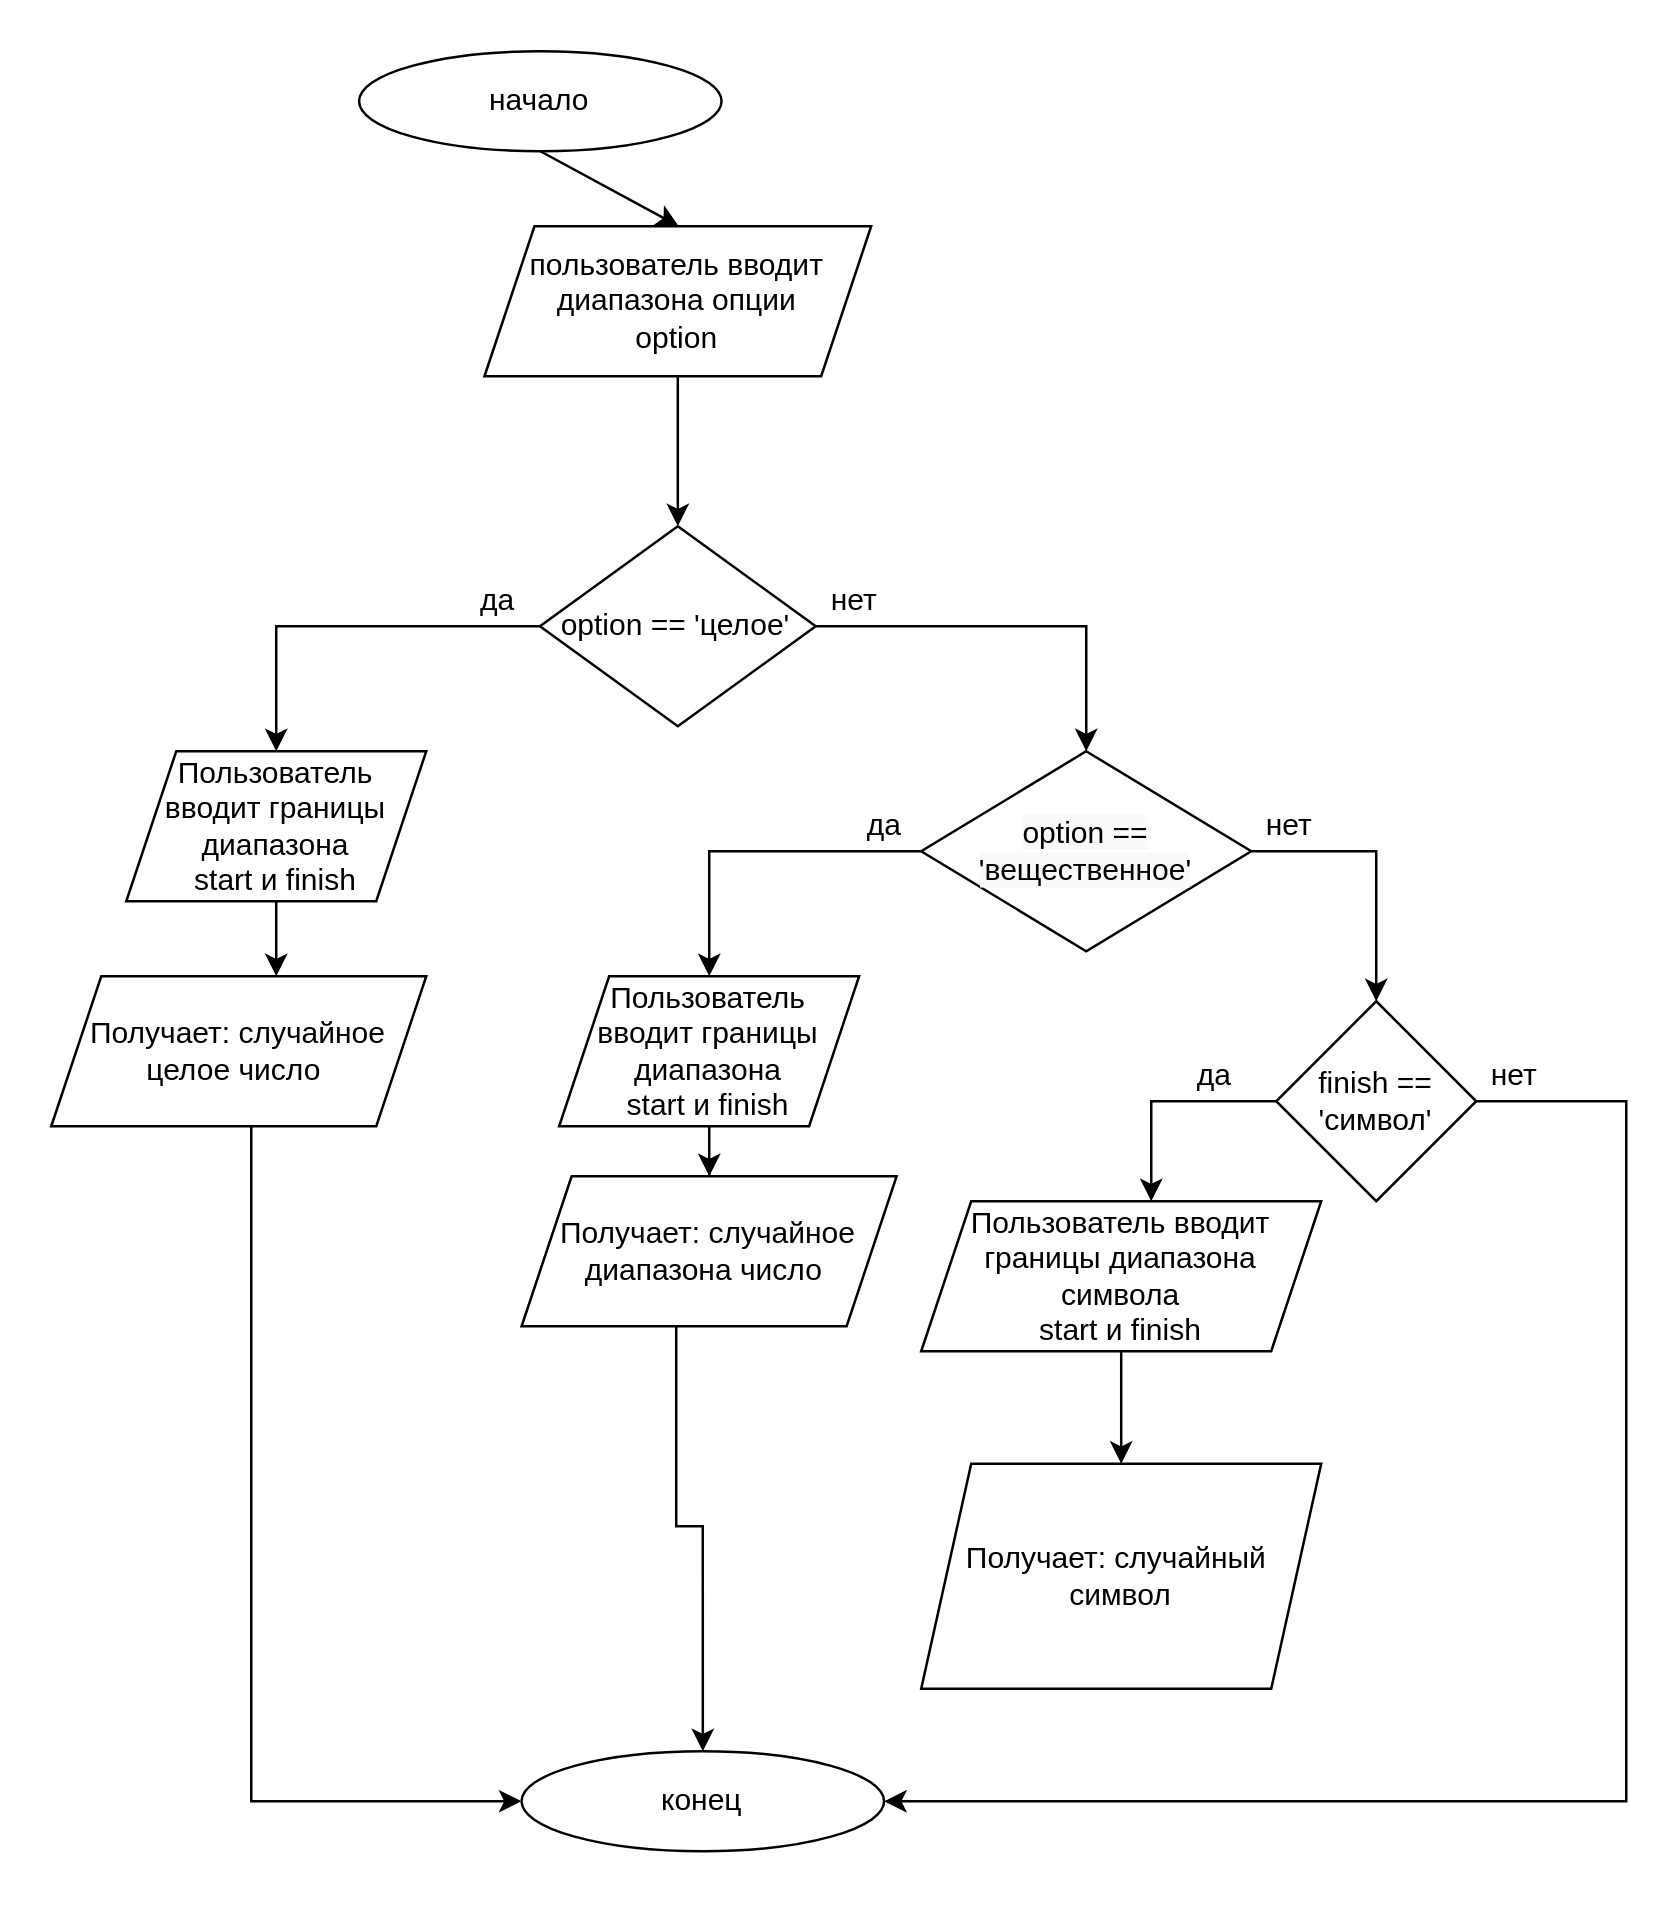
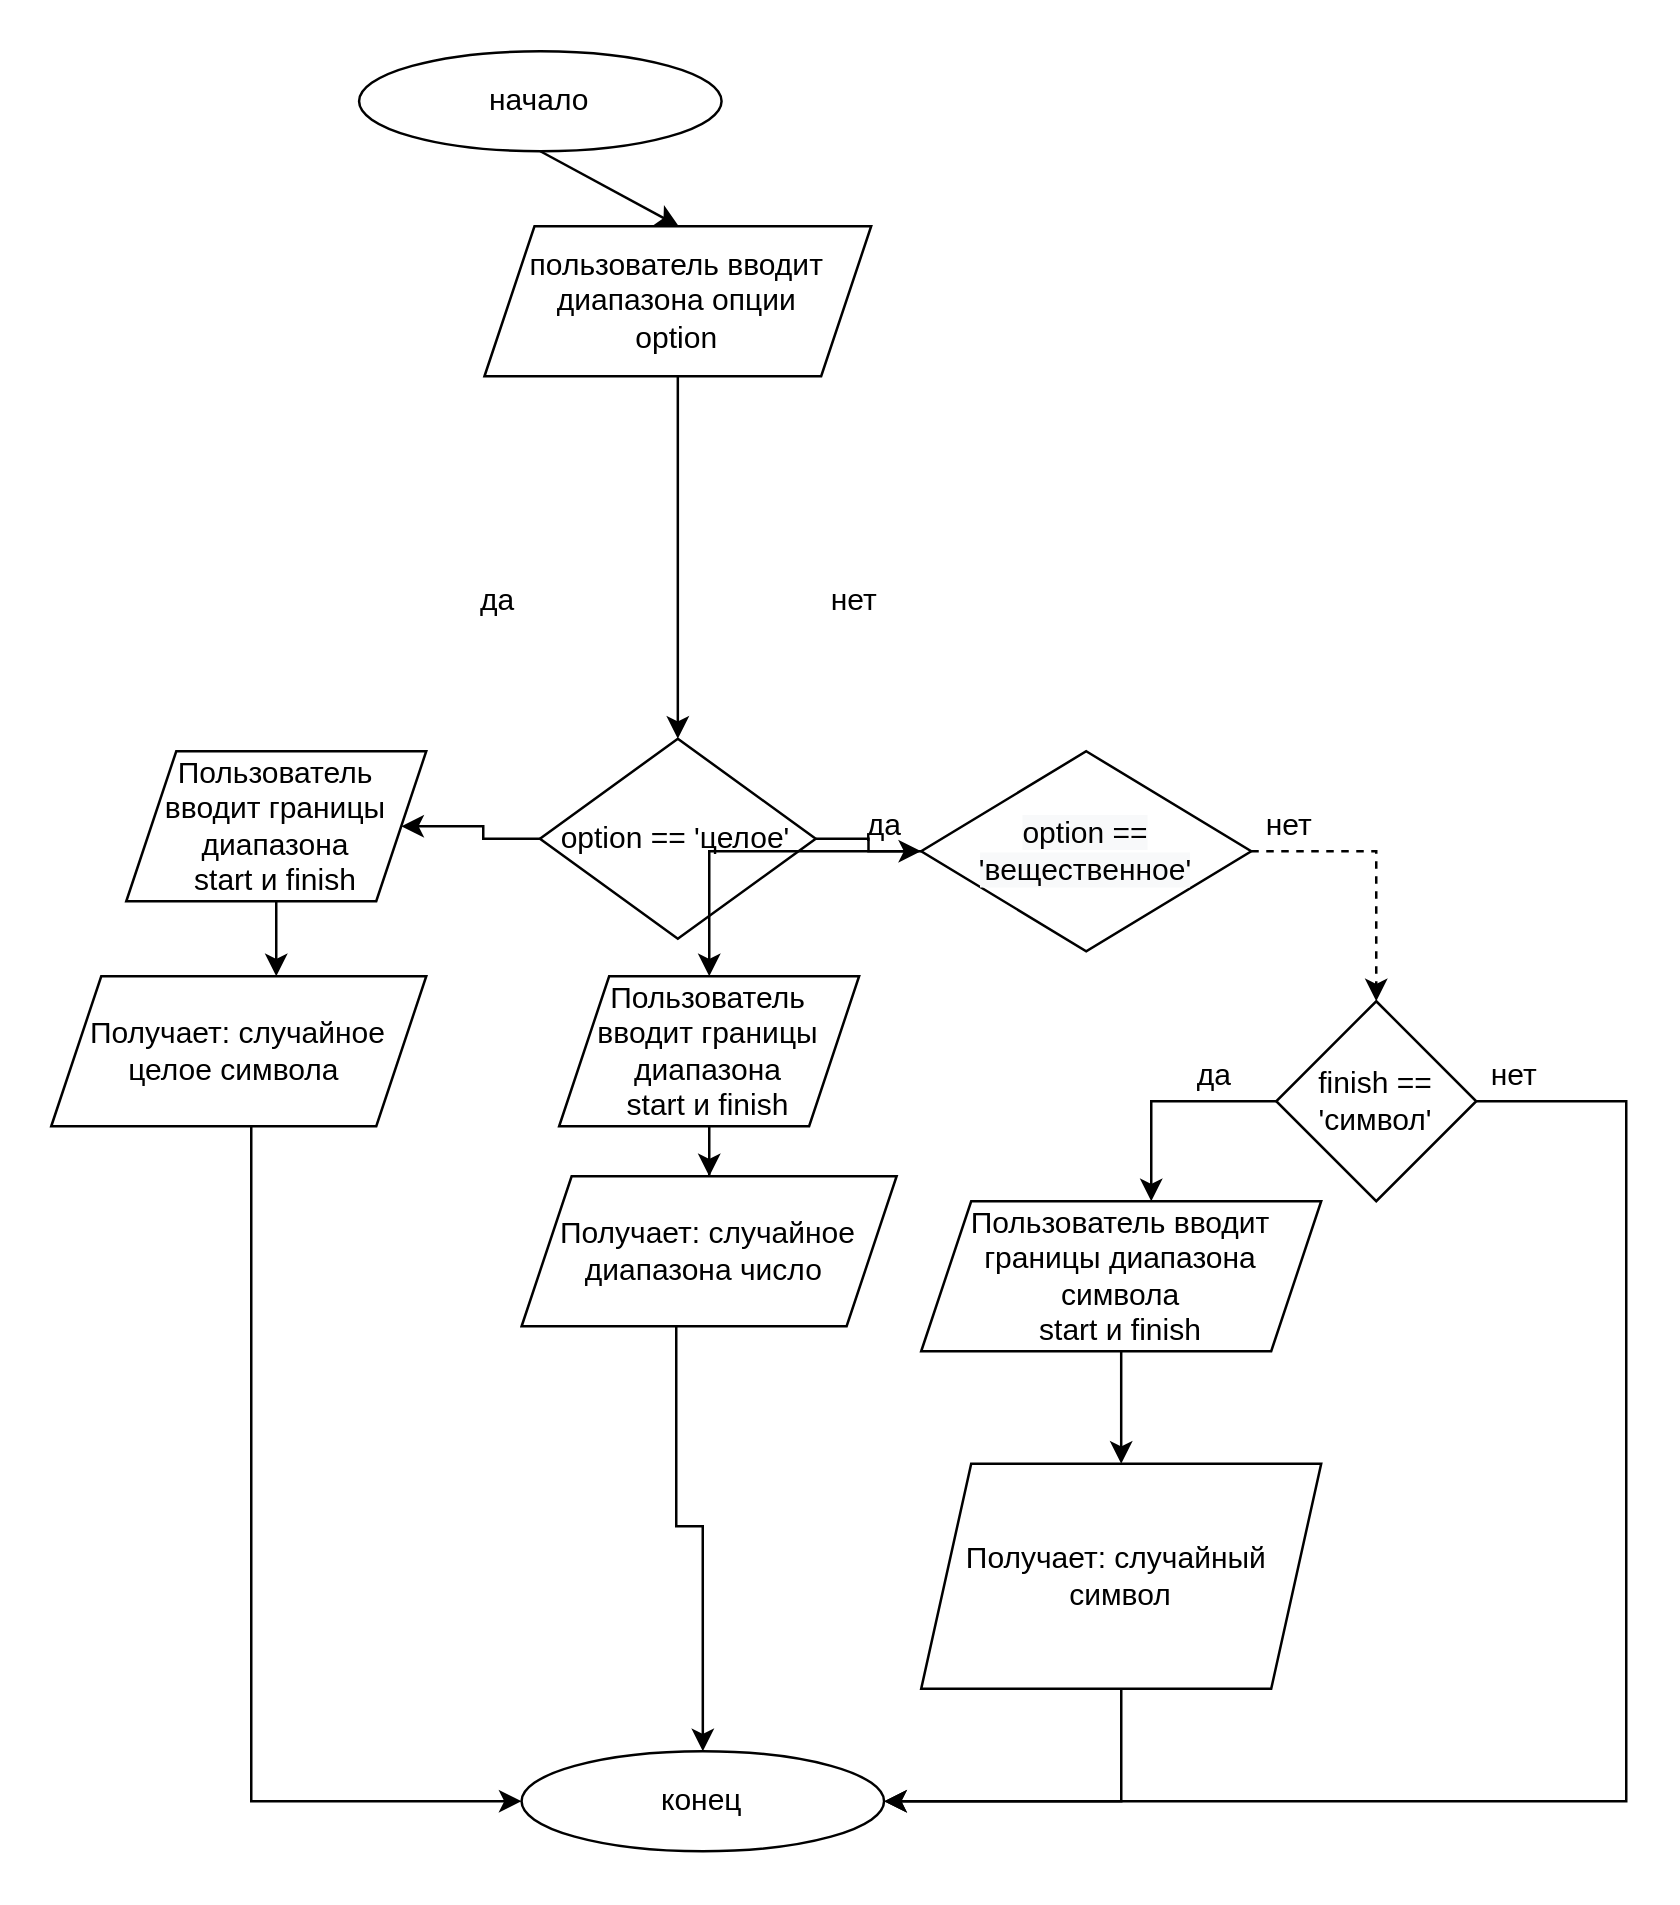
  <mxCell id="0" />
  <mxCell id="1" parent="0" />
  <mxCell id="2" value="начало" style="ellipse;whiteSpace=wrap;html=1;" parent="1" vertex="1"><mxGeometry x="143.13" y="20" width="145" height="40" as="geometry" /></mxCell>
  <mxCell id="3" value="" style="edgeStyle=orthogonalEdgeStyle;rounded=0;orthogonalLoop=1;jettySize=auto;html=1;" edge="1" parent="1" source="4" target="9"><mxGeometry relative="1" as="geometry" /></mxCell>
  <mxCell id="4" value="пользователь вводит диапазона опции&lt;br&gt;option" style="shape=parallelogram;perimeter=parallelogramPerimeter;whiteSpace=wrap;html=1;fixedSize=1;" parent="1" vertex="1"><mxGeometry x="193.29" y="90" width="154.68" height="60" as="geometry" /></mxCell>
  <mxCell id="5" value="" style="endArrow=classic;html=1;rounded=0;exitX=0.5;exitY=1;exitDx=0;exitDy=0;" parent="1" source="2" edge="1"><mxGeometry width="50" height="50" relative="1" as="geometry"><mxPoint x="300" y="310" as="sourcePoint" /><mxPoint x="271" y="90" as="targetPoint" /><Array as="points" /></mxGeometry></mxCell>
  <mxCell id="6" value="конец" style="ellipse;whiteSpace=wrap;html=1;" parent="1" vertex="1"><mxGeometry x="208.13" y="700" width="145" height="40" as="geometry" /></mxCell>
  <mxCell id="7" value="" style="edgeStyle=orthogonalEdgeStyle;rounded=0;orthogonalLoop=1;jettySize=auto;html=1;" edge="1" parent="1" source="9" target="11"><mxGeometry relative="1" as="geometry" /></mxCell>
  <mxCell id="8" value="" style="edgeStyle=orthogonalEdgeStyle;rounded=0;orthogonalLoop=1;jettySize=auto;html=1;" edge="1" parent="1" source="9" target="15"><mxGeometry relative="1" as="geometry" /></mxCell>
- <mxCell id="9" value="option == 'целое'" style="rhombus;whiteSpace=wrap;html=1;" vertex="1" parent="1"><mxGeometry x="215.48" y="210" width="110.31" height="80" as="geometry" /></mxCell>
+ <mxCell id="9" value="option == 'целое'" style="rhombus;whiteSpace=wrap;html=1;" vertex="1" parent="1"><mxGeometry x="215.48" y="295" width="110.31" height="80" as="geometry" /></mxCell>
  <mxCell id="10" value="" style="edgeStyle=orthogonalEdgeStyle;rounded=0;orthogonalLoop=1;jettySize=auto;html=1;" edge="1" parent="1" source="11" target="18"><mxGeometry relative="1" as="geometry"><Array as="points"><mxPoint x="110" y="390" /><mxPoint x="110" y="390" /></Array></mxGeometry></mxCell>
  <mxCell id="11" value="Пользователь вводит границы диапазона&lt;br&gt;start и finish" style="shape=parallelogram;perimeter=parallelogramPerimeter;whiteSpace=wrap;html=1;fixedSize=1;" vertex="1" parent="1"><mxGeometry x="50.005" y="300" width="120" height="60" as="geometry" /></mxCell>
  <mxCell id="12" value="да&amp;nbsp;" style="text;html=1;align=center;verticalAlign=middle;resizable=0;points=[];autosize=1;strokeColor=none;fillColor=none;" vertex="1" parent="1"><mxGeometry x="185.48" y="230" width="30" height="20" as="geometry" /></mxCell>
  <mxCell id="13" value="" style="edgeStyle=orthogonalEdgeStyle;rounded=0;orthogonalLoop=1;jettySize=auto;html=1;" edge="1" parent="1" source="15" target="20"><mxGeometry relative="1" as="geometry" /></mxCell>
- <mxCell id="14" value="" style="edgeStyle=orthogonalEdgeStyle;rounded=0;orthogonalLoop=1;jettySize=auto;html=1;" edge="1" parent="1" source="15" target="26"><mxGeometry relative="1" as="geometry" /></mxCell>
+ <mxCell id="14" value="" style="edgeStyle=orthogonalEdgeStyle;rounded=0;orthogonalLoop=1;jettySize=auto;html=1;dashed=1;" edge="1" parent="1" source="15" target="26"><mxGeometry relative="1" as="geometry" /></mxCell>
  <mxCell id="15" value="&lt;span style=&quot;background-color: rgb(248 , 249 , 250)&quot;&gt;option == 'вещественное'&lt;/span&gt;" style="rhombus;whiteSpace=wrap;html=1;rotation=0;" vertex="1" parent="1"><mxGeometry x="367.98" y="300" width="132.02" height="80" as="geometry" /></mxCell>
  <mxCell id="16" value="нет" style="text;html=1;align=center;verticalAlign=middle;resizable=0;points=[];autosize=1;strokeColor=none;fillColor=none;" vertex="1" parent="1"><mxGeometry x="325.79" y="230" width="30" height="20" as="geometry" /></mxCell>
  <mxCell id="17" style="edgeStyle=orthogonalEdgeStyle;rounded=0;orthogonalLoop=1;jettySize=auto;html=1;entryX=0;entryY=0.5;entryDx=0;entryDy=0;" edge="1" parent="1" source="18" target="6"><mxGeometry relative="1" as="geometry"><mxPoint x="110.005" y="650" as="targetPoint" /><Array as="points"><mxPoint x="100" y="720" /></Array></mxGeometry></mxCell>
- <mxCell id="18" value="Получает: случайное целое число&amp;nbsp;" style="shape=parallelogram;perimeter=parallelogramPerimeter;whiteSpace=wrap;html=1;fixedSize=1;" vertex="1" parent="1"><mxGeometry x="20" y="390" width="150.01" height="60" as="geometry" /></mxCell>
+ <mxCell id="18" value="Получает: случайное целое символа&amp;nbsp;" style="shape=parallelogram;perimeter=parallelogramPerimeter;whiteSpace=wrap;html=1;fixedSize=1;" vertex="1" parent="1"><mxGeometry x="20" y="390" width="150.01" height="60" as="geometry" /></mxCell>
  <mxCell id="19" value="" style="edgeStyle=orthogonalEdgeStyle;rounded=0;orthogonalLoop=1;jettySize=auto;html=1;" edge="1" parent="1" source="20" target="22"><mxGeometry relative="1" as="geometry" /></mxCell>
  <mxCell id="20" value="Пользователь вводит границы диапазона&lt;br&gt;start и finish" style="shape=parallelogram;perimeter=parallelogramPerimeter;whiteSpace=wrap;html=1;fixedSize=1;" vertex="1" parent="1"><mxGeometry x="223.155" y="390" width="120" height="60" as="geometry" /></mxCell>
  <mxCell id="21" style="edgeStyle=orthogonalEdgeStyle;rounded=0;orthogonalLoop=1;jettySize=auto;html=1;entryX=0.5;entryY=0;entryDx=0;entryDy=0;" edge="1" parent="1" source="22" target="6"><mxGeometry relative="1" as="geometry"><mxPoint x="270" y="610" as="targetPoint" /><Array as="points"><mxPoint x="270" y="610" /></Array></mxGeometry></mxCell>
  <mxCell id="22" value="Получает: случайное диапазона число&amp;nbsp;" style="shape=parallelogram;perimeter=parallelogramPerimeter;whiteSpace=wrap;html=1;fixedSize=1;" vertex="1" parent="1"><mxGeometry x="208.15" y="470" width="150" height="60" as="geometry" /></mxCell>
  <mxCell id="23" value="да" style="text;html=1;align=center;verticalAlign=middle;resizable=0;points=[];autosize=1;strokeColor=none;fillColor=none;" vertex="1" parent="1"><mxGeometry x="337.98" y="320" width="30" height="20" as="geometry" /></mxCell>
  <mxCell id="24" value="" style="edgeStyle=orthogonalEdgeStyle;rounded=0;orthogonalLoop=1;jettySize=auto;html=1;" edge="1" parent="1" source="26" target="29"><mxGeometry relative="1" as="geometry"><Array as="points"><mxPoint x="460" y="440" /></Array></mxGeometry></mxCell>
  <mxCell id="25" style="edgeStyle=orthogonalEdgeStyle;rounded=0;orthogonalLoop=1;jettySize=auto;html=1;entryX=1;entryY=0.5;entryDx=0;entryDy=0;" edge="1" parent="1" source="26" target="6"><mxGeometry relative="1" as="geometry"><Array as="points"><mxPoint x="650" y="440" /><mxPoint x="650" y="720" /></Array></mxGeometry></mxCell>
  <mxCell id="26" value="&lt;span&gt;finish == 'символ'&lt;/span&gt;" style="rhombus;whiteSpace=wrap;html=1;" vertex="1" parent="1"><mxGeometry x="510" y="400" width="80" height="80" as="geometry" /></mxCell>
  <mxCell id="27" value="нет" style="text;html=1;align=center;verticalAlign=middle;resizable=0;points=[];autosize=1;strokeColor=none;fillColor=none;" vertex="1" parent="1"><mxGeometry x="500" y="320" width="30" height="20" as="geometry" /></mxCell>
  <mxCell id="28" value="" style="edgeStyle=orthogonalEdgeStyle;rounded=0;orthogonalLoop=1;jettySize=auto;html=1;" edge="1" parent="1" source="29" target="33"><mxGeometry relative="1" as="geometry" /></mxCell>
  <mxCell id="29" value="Пользователь вводит границы диапазона символа&lt;br&gt;start и finish" style="shape=parallelogram;perimeter=parallelogramPerimeter;whiteSpace=wrap;html=1;fixedSize=1;" vertex="1" parent="1"><mxGeometry x="367.98" y="480" width="160" height="60" as="geometry" /></mxCell>
  <mxCell id="30" value="да" style="text;html=1;align=center;verticalAlign=middle;resizable=0;points=[];autosize=1;strokeColor=none;fillColor=none;" vertex="1" parent="1"><mxGeometry x="470" y="420" width="30" height="20" as="geometry" /></mxCell>
  <mxCell id="31" value="нет" style="text;html=1;align=center;verticalAlign=middle;resizable=0;points=[];autosize=1;strokeColor=none;fillColor=none;" vertex="1" parent="1"><mxGeometry x="590" y="420" width="30" height="20" as="geometry" /></mxCell>
+ <mxCell id="32" style="edgeStyle=orthogonalEdgeStyle;rounded=0;orthogonalLoop=1;jettySize=auto;html=1;entryX=1;entryY=0.5;entryDx=0;entryDy=0;" edge="1" parent="1" source="33" target="6"><mxGeometry relative="1" as="geometry"><Array as="points"><mxPoint x="448" y="720" /></Array></mxGeometry></mxCell>
  <mxCell id="33" value="Получает: случайный&amp;nbsp; символ" style="shape=parallelogram;perimeter=parallelogramPerimeter;whiteSpace=wrap;html=1;fixedSize=1;" vertex="1" parent="1"><mxGeometry x="367.98" y="585" width="160" height="90" as="geometry" /></mxCell>
